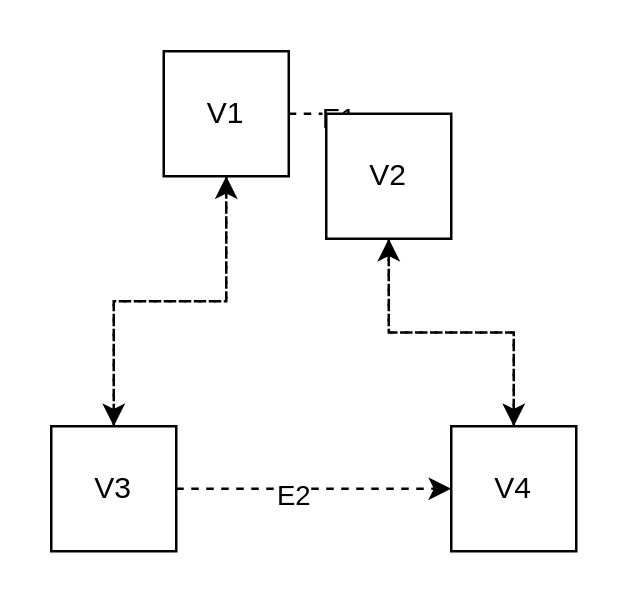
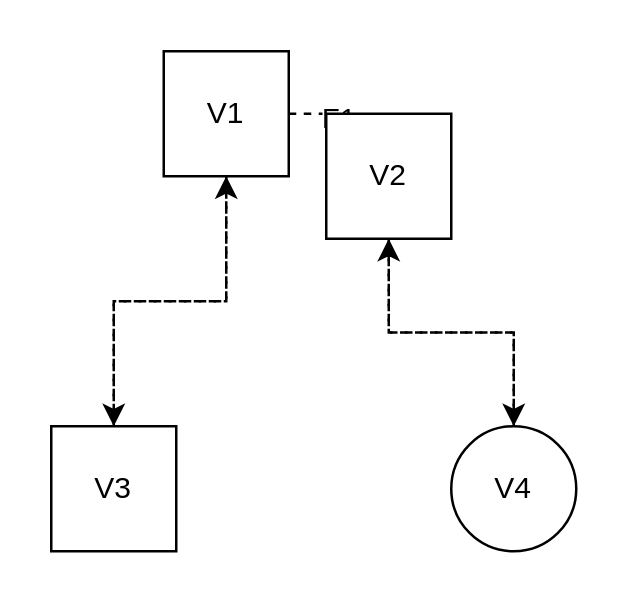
  <mxCell id="0" />
  <mxCell id="1" parent="0" />
  <mxCell id="2" style="edgeStyle=orthogonalEdgeStyle;rounded=0;orthogonalLoop=1;jettySize=auto;html=1;dashed=1;" edge="1" parent="1" source="5" target="7"><mxGeometry relative="1" as="geometry"><mxPoint x="130" y="35" as="targetPoint" /></mxGeometry></mxCell>
  <mxCell id="3" value="E1" style="edgeLabel;html=1;align=center;verticalAlign=middle;resizable=0;points=[];" vertex="1" connectable="0" parent="2"><mxGeometry x="-0.167" y="-1" relative="1" as="geometry"><mxPoint as="offset" /></mxGeometry></mxCell>
  <mxCell id="4" style="edgeStyle=orthogonalEdgeStyle;rounded=0;orthogonalLoop=1;jettySize=auto;html=1;entryX=0.5;entryY=0;entryDx=0;entryDy=0;dashed=1;" edge="1" parent="1" source="5" target="13"><mxGeometry relative="1" as="geometry" /></mxCell>
  <mxCell id="5" value="V1" style="whiteSpace=wrap;html=1;aspect=fixed;" vertex="1" parent="1"><mxGeometry x="65" y="20" width="50" height="50" as="geometry" /></mxCell>
  <mxCell id="6" style="edgeStyle=orthogonalEdgeStyle;rounded=0;orthogonalLoop=1;jettySize=auto;html=1;dashed=1;" edge="1" parent="1" source="7" target="9"><mxGeometry relative="1" as="geometry"><mxPoint x="205" y="170" as="targetPoint" /></mxGeometry></mxCell>
  <mxCell id="7" value="V2" style="whiteSpace=wrap;html=1;aspect=fixed;" vertex="1" parent="1"><mxGeometry x="130" y="45" width="50" height="50" as="geometry" /></mxCell>
  <mxCell id="8" style="edgeStyle=orthogonalEdgeStyle;rounded=0;orthogonalLoop=1;jettySize=auto;html=1;entryX=0.5;entryY=1;entryDx=0;entryDy=0;dashed=1;" edge="1" parent="1" source="9" target="7"><mxGeometry relative="1" as="geometry" /></mxCell>
- <mxCell id="9" value="V4" style="whiteSpace=wrap;html=1;aspect=fixed;" vertex="1" parent="1"><mxGeometry x="180" y="170" width="50" height="50" as="geometry" /></mxCell>
+ <mxCell id="9" value="V4" style="ellipse;whiteSpace=wrap;html=1;aspect=fixed;" vertex="1" parent="1"><mxGeometry x="180" y="170" width="50" height="50" as="geometry" /></mxCell>
  <mxCell id="10" style="edgeStyle=orthogonalEdgeStyle;rounded=0;orthogonalLoop=1;jettySize=auto;html=1;dashed=1;" edge="1" parent="1" source="13" target="5"><mxGeometry relative="1" as="geometry" /></mxCell>
- <mxCell id="11" style="edgeStyle=orthogonalEdgeStyle;rounded=0;orthogonalLoop=1;jettySize=auto;html=1;entryX=0;entryY=0.5;entryDx=0;entryDy=0;dashed=1;" edge="1" parent="1" source="13" target="9"><mxGeometry relative="1" as="geometry" /></mxCell>
- <mxCell id="12" value="E2" style="edgeLabel;html=1;align=center;verticalAlign=middle;resizable=0;points=[];" vertex="1" connectable="0" parent="11"><mxGeometry x="-0.155" y="-2" relative="1" as="geometry"><mxPoint as="offset" /></mxGeometry></mxCell>
  <mxCell id="13" value="V3" style="whiteSpace=wrap;html=1;aspect=fixed;" vertex="1" parent="1"><mxGeometry x="20" y="170" width="50" height="50" as="geometry" /></mxCell>
